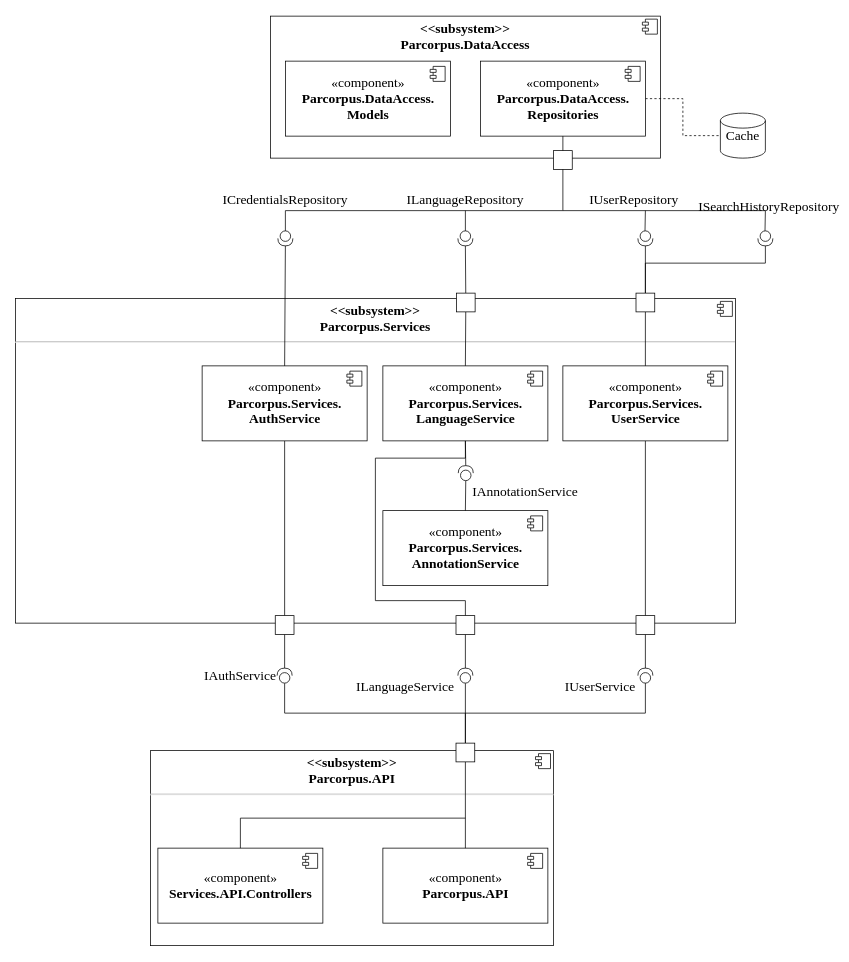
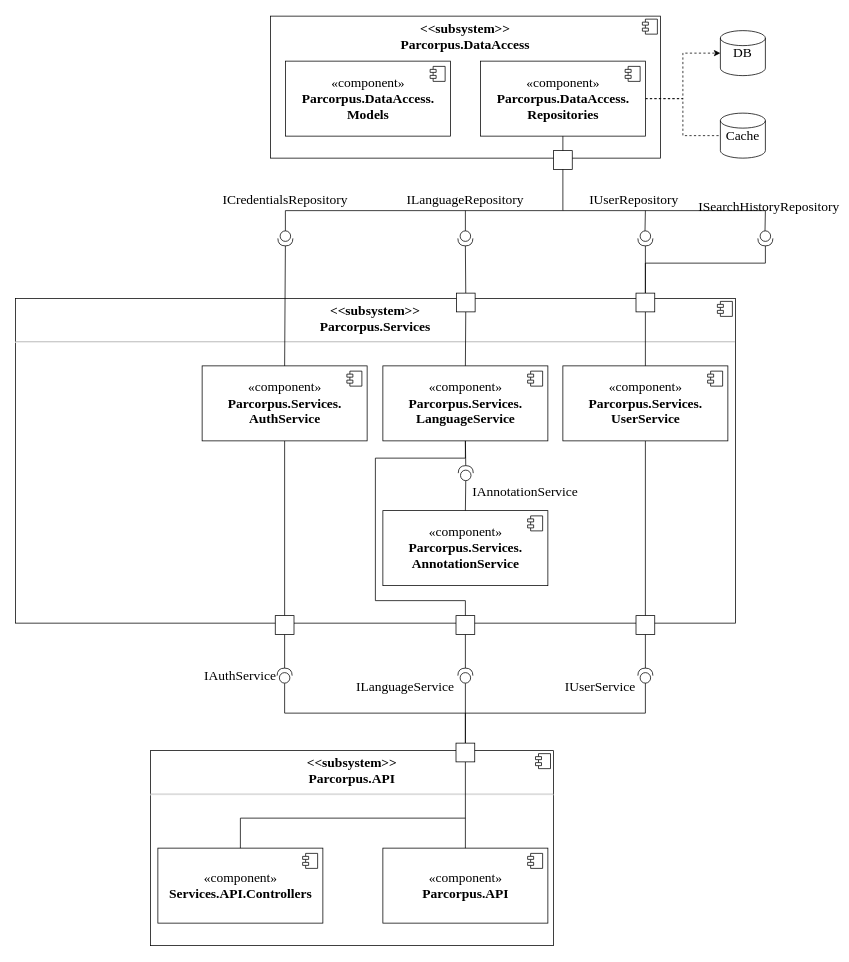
  <mxCell id="0" />
  <mxCell id="1" parent="0" />
  <mxCell id="2" value="&lt;p style=&quot;margin: 6px 0px 0px; text-align: center; font-size: 18px;&quot;&gt;&lt;span style=&quot;font-size: 18px;&quot;&gt;&amp;lt;&amp;lt;subsystem&amp;gt;&amp;gt;&lt;br style=&quot;font-size: 18px;&quot;&gt;Parcorpus.Services&lt;/span&gt;&lt;/p&gt;&lt;hr style=&quot;font-size: 18px;&quot;&gt;&lt;p style=&quot;margin: 0px 0px 0px 8px; font-size: 18px;&quot;&gt;&lt;br style=&quot;font-size: 18px;&quot;&gt;&lt;/p&gt;" style="align=left;overflow=fill;html=1;dropTarget=0;fillColor=none;fontSize=18;fontFamily=Times New Roman;fontStyle=1" parent="1" vertex="1"><mxGeometry x="20" y="397" width="960" height="433" as="geometry" /></mxCell>
  <mxCell id="3" value="" style="shape=component;jettyWidth=8;jettyHeight=4;" parent="2" vertex="1"><mxGeometry x="1" width="20" height="20" relative="1" as="geometry"><mxPoint x="-24" y="4" as="offset" /></mxGeometry></mxCell>
  <mxCell id="4" value="«component»&lt;b&gt;&lt;br&gt;Parcorpus.Services.&lt;br&gt;AnnotationService&lt;br&gt;&lt;/b&gt;" style="html=1;dropTarget=0;fontFamily=Times New Roman;fontSize=18;" parent="1" vertex="1"><mxGeometry x="510" y="680" width="220" height="100" as="geometry" /></mxCell>
  <mxCell id="5" value="" style="shape=module;jettyWidth=8;jettyHeight=4;fontFamily=Times New Roman;fontSize=18;" parent="4" vertex="1"><mxGeometry x="1" width="20" height="20" relative="1" as="geometry"><mxPoint x="-27" y="7" as="offset" /></mxGeometry></mxCell>
  <mxCell id="6" style="edgeStyle=none;rounded=0;orthogonalLoop=1;jettySize=auto;html=1;exitX=0.5;exitY=1;exitDx=0;exitDy=0;entryX=0.5;entryY=0;entryDx=0;entryDy=0;fontFamily=Times New Roman;fontSize=18;endArrow=none;endFill=0;" parent="1" source="7" target="57" edge="1"><mxGeometry relative="1" as="geometry" /></mxCell>
  <mxCell id="7" value="«component»&lt;b&gt;&lt;br&gt;Parcorpus.Services.&lt;br&gt;AuthService&lt;br&gt;&lt;/b&gt;" style="html=1;dropTarget=0;fontFamily=Times New Roman;fontSize=18;" parent="1" vertex="1"><mxGeometry x="269" y="487" width="220" height="100" as="geometry" /></mxCell>
  <mxCell id="8" value="" style="shape=module;jettyWidth=8;jettyHeight=4;fontFamily=Times New Roman;fontSize=18;" parent="7" vertex="1"><mxGeometry x="1" width="20" height="20" relative="1" as="geometry"><mxPoint x="-27" y="7" as="offset" /></mxGeometry></mxCell>
  <mxCell id="9" style="edgeStyle=none;rounded=0;orthogonalLoop=1;jettySize=auto;html=1;exitX=0.5;exitY=1;exitDx=0;exitDy=0;entryX=0.5;entryY=0;entryDx=0;entryDy=0;fontFamily=Times New Roman;fontSize=18;endArrow=none;endFill=0;" parent="1" source="10" target="59" edge="1"><mxGeometry relative="1" as="geometry"><Array as="points"><mxPoint x="620" y="610" /><mxPoint x="500" y="610" /><mxPoint x="500" y="800" /><mxPoint x="620" y="800" /></Array></mxGeometry></mxCell>
  <mxCell id="10" value="«component»&lt;b&gt;&lt;br&gt;Parcorpus.Services.&lt;br&gt;LanguageService&lt;br&gt;&lt;/b&gt;" style="html=1;dropTarget=0;fontFamily=Times New Roman;fontSize=18;" parent="1" vertex="1"><mxGeometry x="510" y="487" width="220" height="100" as="geometry" /></mxCell>
  <mxCell id="11" value="" style="shape=module;jettyWidth=8;jettyHeight=4;fontFamily=Times New Roman;fontSize=18;" parent="10" vertex="1"><mxGeometry x="1" width="20" height="20" relative="1" as="geometry"><mxPoint x="-27" y="7" as="offset" /></mxGeometry></mxCell>
  <mxCell id="12" style="edgeStyle=none;rounded=0;orthogonalLoop=1;jettySize=auto;html=1;exitX=0.5;exitY=1;exitDx=0;exitDy=0;entryX=0.5;entryY=0;entryDx=0;entryDy=0;fontFamily=Times New Roman;fontSize=18;endArrow=none;endFill=0;" parent="1" source="13" target="61" edge="1"><mxGeometry relative="1" as="geometry" /></mxCell>
  <mxCell id="13" value="«component»&lt;b&gt;&lt;br&gt;Parcorpus.Services.&lt;br&gt;UserService&lt;br&gt;&lt;/b&gt;" style="html=1;dropTarget=0;fontFamily=Times New Roman;fontSize=18;" parent="1" vertex="1"><mxGeometry x="750" y="487" width="220" height="100" as="geometry" /></mxCell>
  <mxCell id="14" value="" style="shape=module;jettyWidth=8;jettyHeight=4;fontFamily=Times New Roman;fontSize=18;" parent="13" vertex="1"><mxGeometry x="1" width="20" height="20" relative="1" as="geometry"><mxPoint x="-27" y="7" as="offset" /></mxGeometry></mxCell>
  <mxCell id="15" value="&lt;p style=&quot;margin: 6px 0px 0px; text-align: center; font-size: 18px;&quot;&gt;&lt;span style=&quot;font-size: 18px;&quot;&gt;&amp;lt;&amp;lt;subsystem&amp;gt;&amp;gt;&lt;br style=&quot;font-size: 18px;&quot;&gt;Parcorpus.API&lt;/span&gt;&lt;/p&gt;&lt;hr style=&quot;font-size: 18px;&quot;&gt;&lt;p style=&quot;margin: 0px 0px 0px 8px; font-size: 18px;&quot;&gt;&lt;br style=&quot;font-size: 18px;&quot;&gt;&lt;/p&gt;" style="align=left;overflow=fill;html=1;dropTarget=0;fillColor=none;fontSize=18;fontFamily=Times New Roman;fontStyle=1" parent="1" vertex="1"><mxGeometry x="200" y="1000" width="537.5" height="260" as="geometry" /></mxCell>
  <mxCell id="16" value="" style="shape=component;jettyWidth=8;jettyHeight=4;" parent="15" vertex="1"><mxGeometry x="1" width="20" height="20" relative="1" as="geometry"><mxPoint x="-24" y="4" as="offset" /></mxGeometry></mxCell>
  <mxCell id="17" value="«component»&lt;b&gt;&lt;br&gt;Services.API.Controllers&lt;/b&gt;" style="html=1;dropTarget=0;fontFamily=Times New Roman;fontSize=18;" parent="1" vertex="1"><mxGeometry x="210" y="1130" width="220" height="100" as="geometry" /></mxCell>
  <mxCell id="18" value="" style="shape=module;jettyWidth=8;jettyHeight=4;fontFamily=Times New Roman;fontSize=18;" parent="17" vertex="1"><mxGeometry x="1" width="20" height="20" relative="1" as="geometry"><mxPoint x="-27" y="7" as="offset" /></mxGeometry></mxCell>
  <mxCell id="19" value="«component»&lt;b&gt;&lt;br&gt;Parcorpus.API&lt;/b&gt;" style="html=1;dropTarget=0;fontFamily=Times New Roman;fontSize=18;" parent="1" vertex="1"><mxGeometry x="510" y="1130" width="220" height="100" as="geometry" /></mxCell>
  <mxCell id="20" value="" style="shape=module;jettyWidth=8;jettyHeight=4;fontFamily=Times New Roman;fontSize=18;" parent="19" vertex="1"><mxGeometry x="1" width="20" height="20" relative="1" as="geometry"><mxPoint x="-27" y="7" as="offset" /></mxGeometry></mxCell>
  <mxCell id="21" value="&lt;p style=&quot;margin: 6px 0px 0px; text-align: center; font-size: 18px;&quot;&gt;&lt;span style=&quot;font-size: 18px;&quot;&gt;&amp;lt;&amp;lt;subsystem&amp;gt;&amp;gt;&lt;br style=&quot;font-size: 18px;&quot;&gt;Parcorpus.DataAccess&lt;/span&gt;&lt;/p&gt;" style="align=left;overflow=fill;html=1;dropTarget=0;fillColor=none;fontSize=18;fontFamily=Times New Roman;fontStyle=1" parent="1" vertex="1"><mxGeometry x="360" y="20.67" width="520" height="189.33" as="geometry" /></mxCell>
  <mxCell id="22" value="" style="shape=component;jettyWidth=8;jettyHeight=4;" parent="21" vertex="1"><mxGeometry x="1" width="20" height="20" relative="1" as="geometry"><mxPoint x="-24" y="4" as="offset" /></mxGeometry></mxCell>
  <mxCell id="23" value="«component»&lt;b&gt;&lt;br&gt;Parcorpus.DataAccess.&lt;br&gt;Models&lt;br&gt;&lt;/b&gt;" style="html=1;dropTarget=0;fontFamily=Times New Roman;fontSize=18;" parent="1" vertex="1"><mxGeometry x="380" y="80.67" width="220" height="100" as="geometry" /></mxCell>
  <mxCell id="24" value="" style="shape=module;jettyWidth=8;jettyHeight=4;fontFamily=Times New Roman;fontSize=18;" parent="23" vertex="1"><mxGeometry x="1" width="20" height="20" relative="1" as="geometry"><mxPoint x="-27" y="7" as="offset" /></mxGeometry></mxCell>
+ <mxCell id="25" style="edgeStyle=orthogonalEdgeStyle;rounded=0;orthogonalLoop=1;jettySize=auto;html=1;exitX=1;exitY=0.5;exitDx=0;exitDy=0;entryX=0;entryY=0.5;entryDx=0;entryDy=0;entryPerimeter=0;fontFamily=Times New Roman;fontSize=18;dashed=1;" edge="1" parent="1" source="27" target="74"><mxGeometry relative="1" as="geometry" /></mxCell>
  <mxCell id="26" style="edgeStyle=orthogonalEdgeStyle;rounded=0;orthogonalLoop=1;jettySize=auto;html=1;exitX=1;exitY=0.5;exitDx=0;exitDy=0;entryX=0;entryY=0.5;entryDx=0;entryDy=0;entryPerimeter=0;dashed=1;fontFamily=Times New Roman;fontSize=18;endArrow=none;" edge="1" parent="1" source="27" target="75"><mxGeometry relative="1" as="geometry" /></mxCell>
  <mxCell id="27" value="«component»&lt;b&gt;&lt;br&gt;Parcorpus.DataAccess.&lt;br&gt;Repositories&lt;br&gt;&lt;/b&gt;" style="html=1;dropTarget=0;fontFamily=Times New Roman;fontSize=18;" parent="1" vertex="1"><mxGeometry x="640" y="80.67" width="220" height="100" as="geometry" /></mxCell>
  <mxCell id="28" value="" style="shape=module;jettyWidth=8;jettyHeight=4;fontFamily=Times New Roman;fontSize=18;" parent="27" vertex="1"><mxGeometry x="1" width="20" height="20" relative="1" as="geometry"><mxPoint x="-27" y="7" as="offset" /></mxGeometry></mxCell>
  <mxCell id="29" value="" style="whiteSpace=wrap;html=1;aspect=fixed;fontFamily=Times New Roman;fontSize=18;fillColor=default;labelBackgroundColor=none;" parent="1" vertex="1"><mxGeometry x="737.5" y="200" width="25" height="25" as="geometry" /></mxCell>
  <mxCell id="30" value="" style="endArrow=none;html=1;rounded=0;fontFamily=Times New Roman;fontSize=18;entryX=0.5;entryY=1;entryDx=0;entryDy=0;exitX=0.5;exitY=0;exitDx=0;exitDy=0;" parent="1" source="29" target="27" edge="1"><mxGeometry width="50" height="50" relative="1" as="geometry"><mxPoint x="750" y="191" as="sourcePoint" /><mxPoint x="780" y="230" as="targetPoint" /></mxGeometry></mxCell>
  <mxCell id="31" value="" style="endArrow=none;html=1;rounded=0;fontFamily=Times New Roman;fontSize=18;exitX=0;exitY=0.5;exitDx=0;exitDy=0;entryX=0.5;entryY=1;entryDx=0;entryDy=0;exitPerimeter=0;" parent="1" source="40" target="29" edge="1"><mxGeometry width="50" height="50" relative="1" as="geometry"><mxPoint x="499.5" y="307" as="sourcePoint" /><mxPoint x="670" y="240.67" as="targetPoint" /><Array as="points"><mxPoint x="380" y="280" /><mxPoint x="750" y="280" /></Array></mxGeometry></mxCell>
  <mxCell id="32" value="&lt;font style=&quot;font-size: 18px;&quot;&gt;ICredentialsRepository&lt;/font&gt;" style="text;html=1;strokeColor=none;fillColor=none;align=center;verticalAlign=middle;whiteSpace=wrap;rounded=0;fontSize=18;fontFamily=Times New Roman;" parent="1" vertex="1"><mxGeometry x="295" y="250" width="170" height="30" as="geometry" /></mxCell>
  <mxCell id="33" value="&lt;font style=&quot;font-size: 18px;&quot;&gt;ILanguageRepository&lt;/font&gt;" style="text;html=1;strokeColor=none;fillColor=none;align=center;verticalAlign=middle;whiteSpace=wrap;rounded=0;fontSize=18;fontFamily=Times New Roman;" parent="1" vertex="1"><mxGeometry x="535" y="250" width="170" height="30" as="geometry" /></mxCell>
  <mxCell id="34" value="" style="endArrow=none;html=1;rounded=0;fontFamily=Times New Roman;fontSize=18;exitX=0.5;exitY=0;exitDx=0;exitDy=0;" parent="1" edge="1"><mxGeometry width="50" height="50" relative="1" as="geometry"><mxPoint x="620" y="307" as="sourcePoint" /><mxPoint x="620" y="280" as="targetPoint" /></mxGeometry></mxCell>
  <mxCell id="35" value="" style="endArrow=none;html=1;rounded=0;fontFamily=Times New Roman;fontSize=18;entryX=0.5;entryY=0;entryDx=0;entryDy=0;" parent="1" edge="1"><mxGeometry width="50" height="50" relative="1" as="geometry"><mxPoint x="750" y="280" as="sourcePoint" /><mxPoint x="1019.5" y="307" as="targetPoint" /><Array as="points"><mxPoint x="1020" y="280" /></Array></mxGeometry></mxCell>
  <mxCell id="36" value="" style="endArrow=none;html=1;rounded=0;fontFamily=Times New Roman;fontSize=18;entryX=0.5;entryY=0;entryDx=0;entryDy=0;" parent="1" edge="1"><mxGeometry width="50" height="50" relative="1" as="geometry"><mxPoint x="860" y="280" as="sourcePoint" /><mxPoint x="859.5" y="307" as="targetPoint" /></mxGeometry></mxCell>
  <mxCell id="37" value="&lt;font style=&quot;font-size: 18px;&quot;&gt;IUserRepository&lt;/font&gt;" style="text;html=1;strokeColor=none;fillColor=none;align=center;verticalAlign=middle;whiteSpace=wrap;rounded=0;fontSize=18;fontFamily=Times New Roman;" parent="1" vertex="1"><mxGeometry x="760" y="250" width="170" height="30" as="geometry" /></mxCell>
  <mxCell id="38" value="&lt;font style=&quot;font-size: 18px;&quot;&gt;ISearchHistoryRepository&lt;/font&gt;" style="text;html=1;strokeColor=none;fillColor=none;align=center;verticalAlign=middle;whiteSpace=wrap;rounded=0;fontSize=18;fontFamily=Times New Roman;" parent="1" vertex="1"><mxGeometry x="940" y="260" width="170" height="30" as="geometry" /></mxCell>
  <mxCell id="39" style="edgeStyle=none;rounded=0;orthogonalLoop=1;jettySize=auto;html=1;exitX=1;exitY=0.5;exitDx=0;exitDy=0;exitPerimeter=0;entryX=0.5;entryY=0;entryDx=0;entryDy=0;fontFamily=Times New Roman;fontSize=18;endArrow=none;endFill=0;" parent="1" source="40" target="7" edge="1"><mxGeometry relative="1" as="geometry" /></mxCell>
  <mxCell id="40" value="" style="shape=providedRequiredInterface;html=1;verticalLabelPosition=bottom;sketch=0;labelBackgroundColor=none;fontFamily=Times New Roman;fontSize=18;fillColor=default;rotation=90;" parent="1" vertex="1"><mxGeometry x="370" y="307" width="20" height="20" as="geometry" /></mxCell>
  <mxCell id="41" style="edgeStyle=none;rounded=0;orthogonalLoop=1;jettySize=auto;html=1;exitX=1;exitY=0.5;exitDx=0;exitDy=0;exitPerimeter=0;entryX=0.5;entryY=0;entryDx=0;entryDy=0;fontFamily=Times New Roman;fontSize=18;endArrow=none;endFill=0;" parent="1" source="42" target="50" edge="1"><mxGeometry relative="1" as="geometry" /></mxCell>
  <mxCell id="42" value="" style="shape=providedRequiredInterface;html=1;verticalLabelPosition=bottom;sketch=0;labelBackgroundColor=none;fontFamily=Times New Roman;fontSize=18;fillColor=default;rotation=90;" parent="1" vertex="1"><mxGeometry x="610" y="307" width="20" height="20" as="geometry" /></mxCell>
  <mxCell id="43" style="edgeStyle=none;rounded=0;orthogonalLoop=1;jettySize=auto;html=1;exitX=1;exitY=0.5;exitDx=0;exitDy=0;exitPerimeter=0;entryX=0.5;entryY=0;entryDx=0;entryDy=0;fontFamily=Times New Roman;fontSize=18;endArrow=none;endFill=0;" parent="1" source="44" target="48" edge="1"><mxGeometry relative="1" as="geometry" /></mxCell>
  <mxCell id="44" value="" style="shape=providedRequiredInterface;html=1;verticalLabelPosition=bottom;sketch=0;labelBackgroundColor=none;fontFamily=Times New Roman;fontSize=18;fillColor=default;rotation=90;" parent="1" vertex="1"><mxGeometry x="850" y="307" width="20" height="20" as="geometry" /></mxCell>
  <mxCell id="45" style="edgeStyle=none;rounded=0;orthogonalLoop=1;jettySize=auto;html=1;exitX=1;exitY=0.5;exitDx=0;exitDy=0;exitPerimeter=0;entryX=0.5;entryY=0;entryDx=0;entryDy=0;fontFamily=Times New Roman;fontSize=18;endArrow=none;endFill=0;" parent="1" source="46" target="48" edge="1"><mxGeometry relative="1" as="geometry"><Array as="points"><mxPoint x="1020" y="350" /><mxPoint x="860" y="350" /></Array></mxGeometry></mxCell>
  <mxCell id="46" value="" style="shape=providedRequiredInterface;html=1;verticalLabelPosition=bottom;sketch=0;labelBackgroundColor=none;fontFamily=Times New Roman;fontSize=18;fillColor=default;rotation=90;" parent="1" vertex="1"><mxGeometry x="1010" y="307" width="20" height="20" as="geometry" /></mxCell>
  <mxCell id="47" style="edgeStyle=none;rounded=0;orthogonalLoop=1;jettySize=auto;html=1;exitX=0.5;exitY=1;exitDx=0;exitDy=0;entryX=0.5;entryY=0;entryDx=0;entryDy=0;fontFamily=Times New Roman;fontSize=18;endArrow=none;endFill=0;" parent="1" source="48" target="13" edge="1"><mxGeometry relative="1" as="geometry" /></mxCell>
  <mxCell id="48" value="" style="whiteSpace=wrap;html=1;aspect=fixed;fontFamily=Times New Roman;fontSize=18;fillColor=default;labelBackgroundColor=none;" parent="1" vertex="1"><mxGeometry x="847.5" y="390" width="25" height="25" as="geometry" /></mxCell>
  <mxCell id="49" style="edgeStyle=none;rounded=0;orthogonalLoop=1;jettySize=auto;html=1;exitX=0.5;exitY=1;exitDx=0;exitDy=0;entryX=0.5;entryY=0;entryDx=0;entryDy=0;fontFamily=Times New Roman;fontSize=18;endArrow=none;endFill=0;" parent="1" source="50" target="10" edge="1"><mxGeometry relative="1" as="geometry" /></mxCell>
  <mxCell id="50" value="" style="whiteSpace=wrap;html=1;aspect=fixed;fontFamily=Times New Roman;fontSize=18;fillColor=default;labelBackgroundColor=none;" parent="1" vertex="1"><mxGeometry x="608" y="390" width="25" height="25" as="geometry" /></mxCell>
  <mxCell id="51" style="edgeStyle=none;rounded=0;orthogonalLoop=1;jettySize=auto;html=1;exitX=0;exitY=0.5;exitDx=0;exitDy=0;exitPerimeter=0;entryX=0.5;entryY=0;entryDx=0;entryDy=0;fontFamily=Times New Roman;fontSize=18;endArrow=none;endFill=0;" parent="1" source="53" target="4" edge="1"><mxGeometry relative="1" as="geometry" /></mxCell>
  <mxCell id="52" style="edgeStyle=none;rounded=0;orthogonalLoop=1;jettySize=auto;html=1;exitX=1;exitY=0.5;exitDx=0;exitDy=0;exitPerimeter=0;entryX=0.5;entryY=1;entryDx=0;entryDy=0;fontFamily=Times New Roman;fontSize=18;endArrow=none;endFill=0;" parent="1" source="53" target="10" edge="1"><mxGeometry relative="1" as="geometry" /></mxCell>
  <mxCell id="53" value="" style="shape=providedRequiredInterface;html=1;verticalLabelPosition=bottom;sketch=0;labelBackgroundColor=none;fontFamily=Times New Roman;fontSize=18;fillColor=default;rotation=-90;" parent="1" vertex="1"><mxGeometry x="610.5" y="620" width="20" height="20" as="geometry" /></mxCell>
  <mxCell id="54" value="IAnnotationService" style="text;html=1;strokeColor=none;fillColor=none;align=center;verticalAlign=middle;whiteSpace=wrap;rounded=0;fontSize=18;fontFamily=Times New Roman;" parent="1" vertex="1"><mxGeometry x="620" y="640" width="160" height="30" as="geometry" /></mxCell>
  <mxCell id="55" style="edgeStyle=none;rounded=0;orthogonalLoop=1;jettySize=auto;html=1;exitX=1;exitY=0.5;exitDx=0;exitDy=0;fontFamily=Times New Roman;fontSize=18;endArrow=none;endFill=0;" parent="1" source="54" target="54" edge="1"><mxGeometry relative="1" as="geometry" /></mxCell>
  <mxCell id="56" style="edgeStyle=none;rounded=0;orthogonalLoop=1;jettySize=auto;html=1;exitX=0.5;exitY=1;exitDx=0;exitDy=0;entryX=1;entryY=0.5;entryDx=0;entryDy=0;entryPerimeter=0;fontFamily=Times New Roman;fontSize=18;endArrow=none;endFill=0;" parent="1" source="57" target="63" edge="1"><mxGeometry relative="1" as="geometry" /></mxCell>
  <mxCell id="57" value="" style="whiteSpace=wrap;html=1;aspect=fixed;fontFamily=Times New Roman;fontSize=18;fillColor=default;labelBackgroundColor=none;" parent="1" vertex="1"><mxGeometry x="366.5" y="820" width="25" height="25" as="geometry" /></mxCell>
  <mxCell id="58" style="edgeStyle=none;rounded=0;orthogonalLoop=1;jettySize=auto;html=1;exitX=0.5;exitY=1;exitDx=0;exitDy=0;entryX=1;entryY=0.5;entryDx=0;entryDy=0;entryPerimeter=0;fontFamily=Times New Roman;fontSize=18;endArrow=none;endFill=0;" parent="1" source="59" target="65" edge="1"><mxGeometry relative="1" as="geometry" /></mxCell>
  <mxCell id="59" value="" style="whiteSpace=wrap;html=1;aspect=fixed;fontFamily=Times New Roman;fontSize=18;fillColor=default;labelBackgroundColor=none;" parent="1" vertex="1"><mxGeometry x="607.5" y="820" width="25" height="25" as="geometry" /></mxCell>
  <mxCell id="60" style="edgeStyle=none;rounded=0;orthogonalLoop=1;jettySize=auto;html=1;exitX=0.5;exitY=1;exitDx=0;exitDy=0;entryX=1;entryY=0.5;entryDx=0;entryDy=0;entryPerimeter=0;fontFamily=Times New Roman;fontSize=18;endArrow=none;endFill=0;" parent="1" source="61" target="66" edge="1"><mxGeometry relative="1" as="geometry" /></mxCell>
  <mxCell id="61" value="" style="whiteSpace=wrap;html=1;aspect=fixed;fontFamily=Times New Roman;fontSize=18;fillColor=default;labelBackgroundColor=none;" parent="1" vertex="1"><mxGeometry x="847.5" y="820" width="25" height="25" as="geometry" /></mxCell>
  <mxCell id="62" style="edgeStyle=none;rounded=0;orthogonalLoop=1;jettySize=auto;html=1;exitX=0;exitY=0.5;exitDx=0;exitDy=0;exitPerimeter=0;entryX=0.5;entryY=0;entryDx=0;entryDy=0;fontFamily=Times New Roman;fontSize=18;endArrow=none;endFill=0;" parent="1" source="63" target="68" edge="1"><mxGeometry relative="1" as="geometry"><Array as="points"><mxPoint x="379" y="950" /><mxPoint x="620" y="950" /></Array></mxGeometry></mxCell>
  <mxCell id="63" value="" style="shape=providedRequiredInterface;html=1;verticalLabelPosition=bottom;sketch=0;labelBackgroundColor=none;fontFamily=Times New Roman;fontSize=18;fillColor=default;rotation=-90;" parent="1" vertex="1"><mxGeometry x="369" y="890" width="20" height="20" as="geometry" /></mxCell>
  <mxCell id="64" style="edgeStyle=none;rounded=0;orthogonalLoop=1;jettySize=auto;html=1;exitX=0;exitY=0.5;exitDx=0;exitDy=0;exitPerimeter=0;entryX=0.5;entryY=0;entryDx=0;entryDy=0;fontFamily=Times New Roman;fontSize=18;endArrow=none;endFill=0;" parent="1" source="65" target="68" edge="1"><mxGeometry relative="1" as="geometry" /></mxCell>
  <mxCell id="65" value="" style="shape=providedRequiredInterface;html=1;verticalLabelPosition=bottom;sketch=0;labelBackgroundColor=none;fontFamily=Times New Roman;fontSize=18;fillColor=default;rotation=-90;" parent="1" vertex="1"><mxGeometry x="610" y="890" width="20" height="20" as="geometry" /></mxCell>
  <mxCell id="66" value="" style="shape=providedRequiredInterface;html=1;verticalLabelPosition=bottom;sketch=0;labelBackgroundColor=none;fontFamily=Times New Roman;fontSize=18;fillColor=default;rotation=-90;" parent="1" vertex="1"><mxGeometry x="850" y="890" width="20" height="20" as="geometry" /></mxCell>
  <mxCell id="67" style="edgeStyle=none;rounded=0;orthogonalLoop=1;jettySize=auto;html=1;exitX=0.5;exitY=1;exitDx=0;exitDy=0;entryX=0.5;entryY=0;entryDx=0;entryDy=0;fontFamily=Times New Roman;fontSize=18;endArrow=none;endFill=0;" parent="1" source="68" target="19" edge="1"><mxGeometry relative="1" as="geometry" /></mxCell>
  <mxCell id="68" value="" style="whiteSpace=wrap;html=1;aspect=fixed;fontFamily=Times New Roman;fontSize=18;fillColor=default;labelBackgroundColor=none;" parent="1" vertex="1"><mxGeometry x="607.5" y="990" width="25" height="25" as="geometry" /></mxCell>
  <mxCell id="69" value="" style="endArrow=none;html=1;rounded=0;fontFamily=Times New Roman;fontSize=18;entryX=0;entryY=0.5;entryDx=0;entryDy=0;entryPerimeter=0;" parent="1" target="66" edge="1"><mxGeometry width="50" height="50" relative="1" as="geometry"><mxPoint x="620" y="950" as="sourcePoint" /><mxPoint x="720" y="830" as="targetPoint" /><Array as="points"><mxPoint x="860" y="950" /></Array></mxGeometry></mxCell>
  <mxCell id="70" value="IAuthService" style="text;html=1;strokeColor=none;fillColor=none;align=center;verticalAlign=middle;whiteSpace=wrap;rounded=0;fontSize=18;fontFamily=Times New Roman;" parent="1" vertex="1"><mxGeometry x="290" y="885" width="60" height="30" as="geometry" /></mxCell>
  <mxCell id="71" value="ILanguageService" style="text;html=1;strokeColor=none;fillColor=none;align=center;verticalAlign=middle;whiteSpace=wrap;rounded=0;fontSize=18;fontFamily=Times New Roman;" parent="1" vertex="1"><mxGeometry x="510" y="900" width="60" height="30" as="geometry" /></mxCell>
  <mxCell id="72" value="IUserService" style="text;html=1;strokeColor=none;fillColor=none;align=center;verticalAlign=middle;whiteSpace=wrap;rounded=0;fontSize=18;fontFamily=Times New Roman;" parent="1" vertex="1"><mxGeometry x="770" y="900" width="60" height="30" as="geometry" /></mxCell>
  <mxCell id="73" value="" style="endArrow=none;html=1;rounded=0;fontFamily=Times New Roman;fontSize=18;exitX=0.5;exitY=0;exitDx=0;exitDy=0;" parent="1" source="17" edge="1"><mxGeometry width="50" height="50" relative="1" as="geometry"><mxPoint x="470" y="1000" as="sourcePoint" /><mxPoint x="620" y="1090" as="targetPoint" /><Array as="points"><mxPoint x="320" y="1090" /></Array></mxGeometry></mxCell>
+ <mxCell id="74" value="DB" style="strokeWidth=1;html=1;shape=mxgraph.flowchart.database;whiteSpace=wrap;fontSize=18;fontFamily=Times New Roman;" vertex="1" parent="1"><mxGeometry x="960" y="40" width="60" height="60" as="geometry" /></mxCell>
  <mxCell id="75" value="Cache" style="strokeWidth=1;html=1;shape=mxgraph.flowchart.database;whiteSpace=wrap;fontSize=18;fontFamily=Times New Roman;" vertex="1" parent="1"><mxGeometry x="960" y="150" width="60" height="60" as="geometry" /></mxCell>
